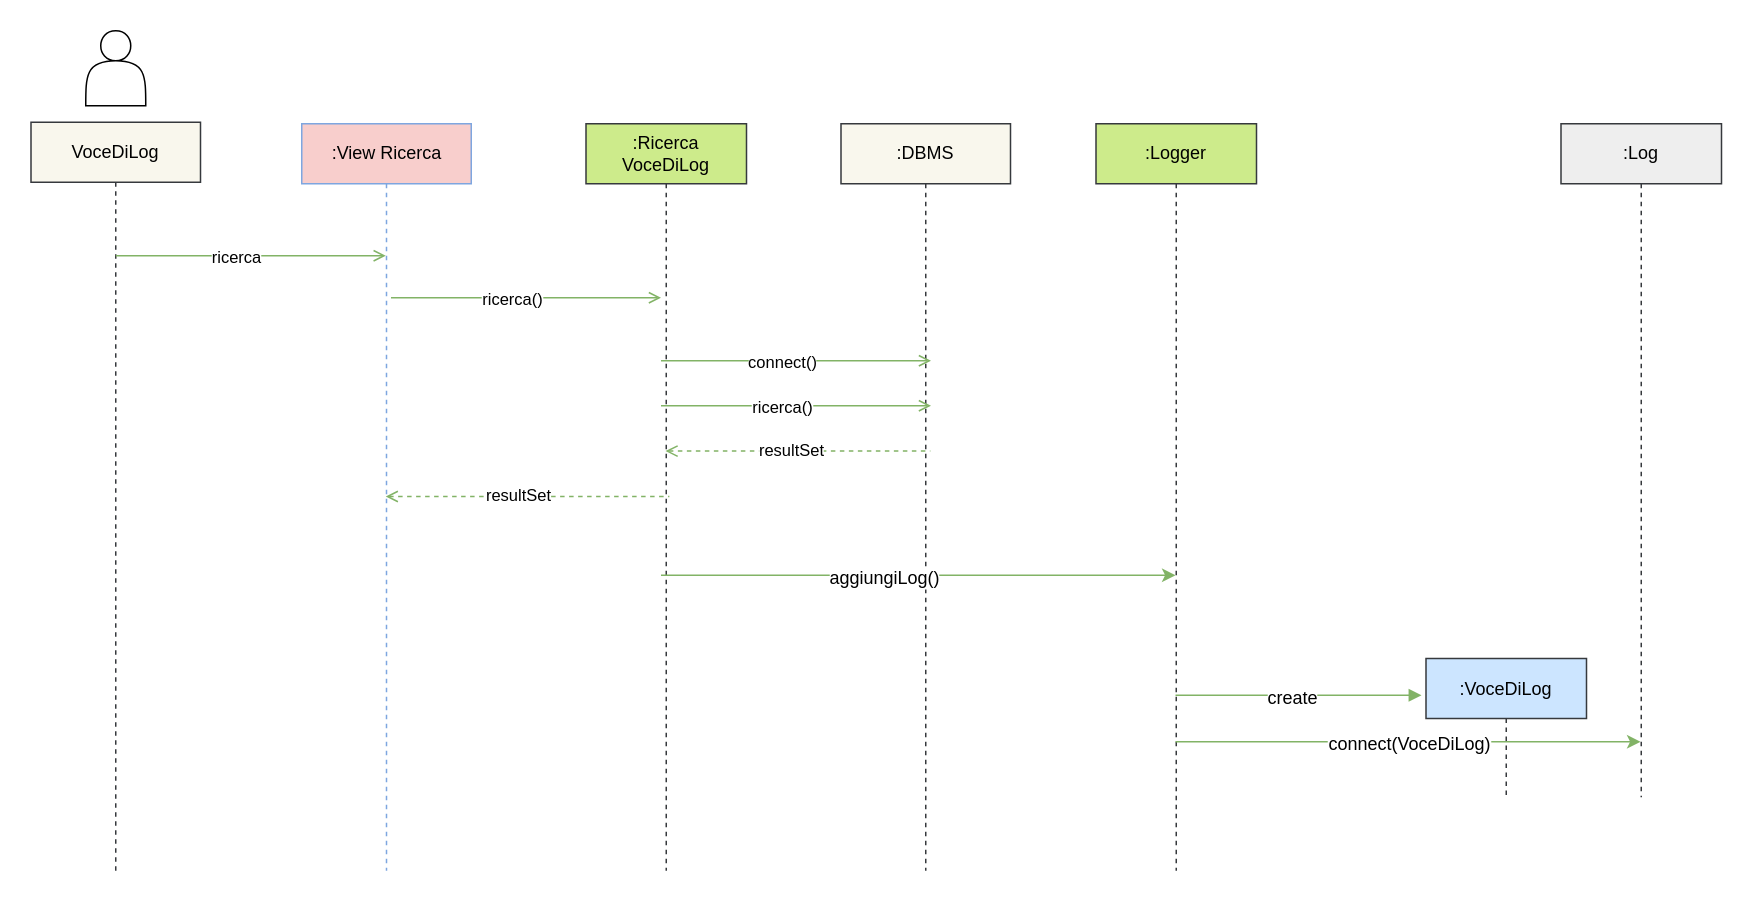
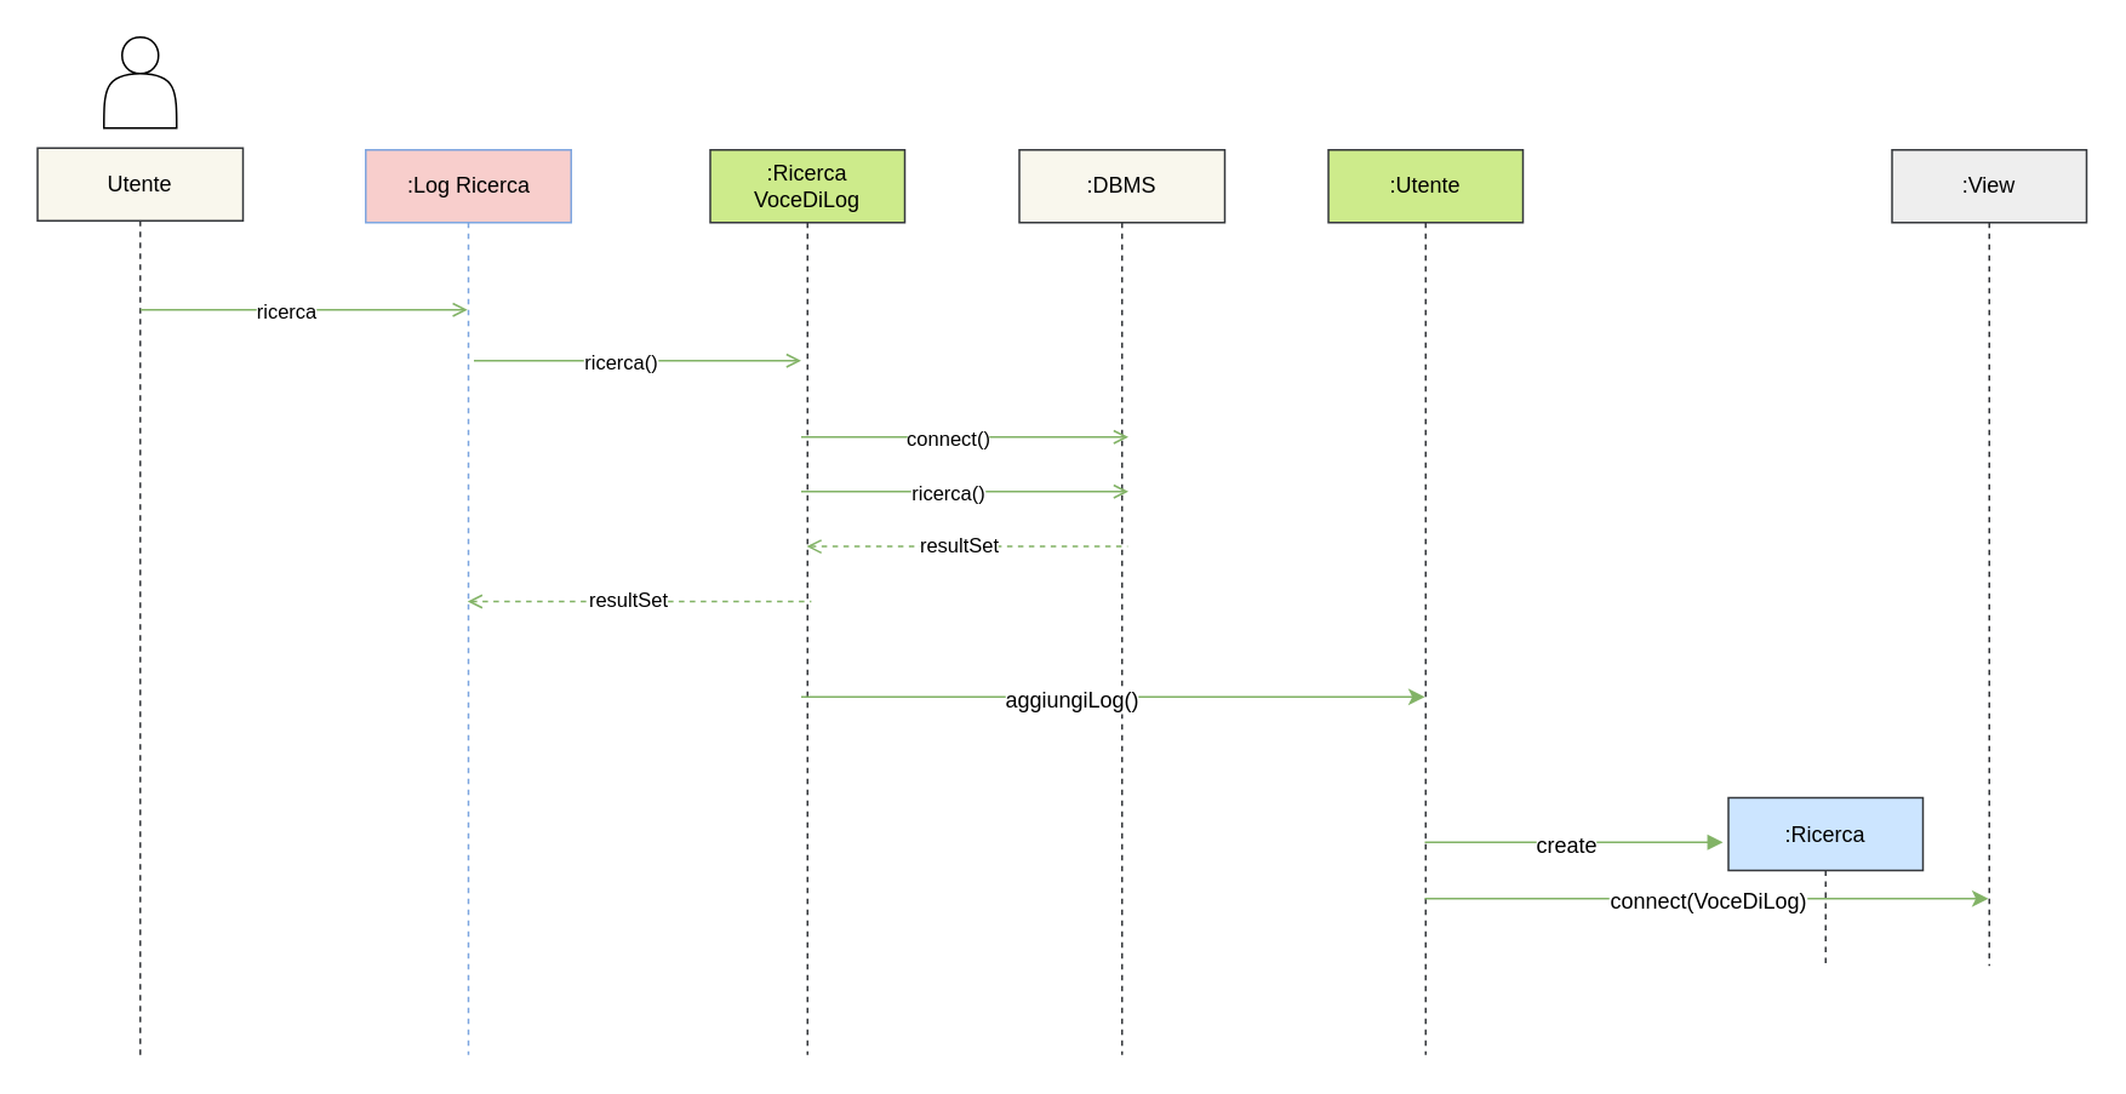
  <mxCell id="0" />
  <mxCell id="1" parent="0" />
- <mxCell id="2" value="&lt;font color=&quot;#000000&quot;&gt;:View Ricerca&lt;/font&gt;" style="shape=umlLifeline;perimeter=lifelinePerimeter;whiteSpace=wrap;html=1;container=0;dropTarget=0;collapsible=0;recursiveResize=0;outlineConnect=0;portConstraint=eastwest;newEdgeStyle={&quot;edgeStyle&quot;:&quot;elbowEdgeStyle&quot;,&quot;elbow&quot;:&quot;vertical&quot;,&quot;curved&quot;:0,&quot;rounded&quot;:0};fillColor=#f8cecc;strokeColor=#7EA6E0;" vertex="1" parent="1"><mxGeometry x="200.5" y="82" width="113" height="498" as="geometry" /></mxCell>
+ <mxCell id="2" value="&lt;font color=&quot;#000000&quot;&gt;:Log Ricerca&lt;/font&gt;" style="shape=umlLifeline;perimeter=lifelinePerimeter;whiteSpace=wrap;html=1;container=0;dropTarget=0;collapsible=0;recursiveResize=0;outlineConnect=0;portConstraint=eastwest;newEdgeStyle={&quot;edgeStyle&quot;:&quot;elbowEdgeStyle&quot;,&quot;elbow&quot;:&quot;vertical&quot;,&quot;curved&quot;:0,&quot;rounded&quot;:0};fillColor=#f8cecc;strokeColor=#7EA6E0;" vertex="1" parent="1"><mxGeometry x="200.5" y="82" width="113" height="498" as="geometry" /></mxCell>
  <mxCell id="3" value="" style="shape=actor;whiteSpace=wrap;html=1;" vertex="1" parent="1"><mxGeometry x="56.5" y="20" width="40" height="50" as="geometry" /></mxCell>
- <mxCell id="4" value="&lt;font color=&quot;#000000&quot;&gt;VoceDiLog&lt;/font&gt;" style="shape=umlLifeline;perimeter=lifelinePerimeter;whiteSpace=wrap;html=1;container=0;dropTarget=0;collapsible=0;recursiveResize=0;outlineConnect=0;portConstraint=eastwest;newEdgeStyle={&quot;edgeStyle&quot;:&quot;elbowEdgeStyle&quot;,&quot;elbow&quot;:&quot;vertical&quot;,&quot;curved&quot;:0,&quot;rounded&quot;:0};fillColor=#f9f7ed;strokeColor=#36393d;" vertex="1" parent="1"><mxGeometry x="20" y="81" width="113" height="499" as="geometry" /></mxCell>
+ <mxCell id="4" value="&lt;font color=&quot;#000000&quot;&gt;Utente&lt;/font&gt;" style="shape=umlLifeline;perimeter=lifelinePerimeter;whiteSpace=wrap;html=1;container=0;dropTarget=0;collapsible=0;recursiveResize=0;outlineConnect=0;portConstraint=eastwest;newEdgeStyle={&quot;edgeStyle&quot;:&quot;elbowEdgeStyle&quot;,&quot;elbow&quot;:&quot;vertical&quot;,&quot;curved&quot;:0,&quot;rounded&quot;:0};fillColor=#f9f7ed;strokeColor=#36393d;" vertex="1" parent="1"><mxGeometry x="20" y="81" width="113" height="499" as="geometry" /></mxCell>
  <mxCell id="5" value="" style="html=1;verticalAlign=bottom;endArrow=open;edgeStyle=elbowEdgeStyle;elbow=vertical;curved=0;rounded=0;fillColor=#d5e8d4;strokeColor=#82b366;endFill=0;" edge="1" parent="1"><mxGeometry relative="1" as="geometry"><mxPoint x="76.5" y="170" as="sourcePoint" /><Array as="points"><mxPoint x="208.5" y="170" /></Array><mxPoint x="256.5" y="170" as="targetPoint" /></mxGeometry></mxCell>
  <mxCell id="6" value="ricerca" style="edgeLabel;html=1;align=center;verticalAlign=middle;resizable=0;points=[];labelBackgroundColor=#ffffff;fontColor=#000000;" vertex="1" connectable="0" parent="5"><mxGeometry x="-0.173" y="3" relative="1" as="geometry"><mxPoint x="6" y="3" as="offset" /></mxGeometry></mxCell>
  <mxCell id="7" value="" style="html=1;verticalAlign=bottom;endArrow=open;edgeStyle=elbowEdgeStyle;elbow=vertical;curved=0;rounded=0;fillColor=#d5e8d4;strokeColor=#82b366;endFill=0;" edge="1" parent="1"><mxGeometry relative="1" as="geometry"><mxPoint x="260" y="198" as="sourcePoint" /><Array as="points"><mxPoint x="392" y="198" /></Array><mxPoint x="440" y="198" as="targetPoint" /></mxGeometry></mxCell>
  <mxCell id="8" value="ricerca()" style="edgeLabel;html=1;align=center;verticalAlign=middle;resizable=0;points=[];labelBackgroundColor=#ffffff;fontColor=#000000;" vertex="1" connectable="0" parent="7"><mxGeometry x="-0.173" y="3" relative="1" as="geometry"><mxPoint x="6" y="3" as="offset" /></mxGeometry></mxCell>
  <mxCell id="9" value="&lt;font color=&quot;#000000&quot;&gt;:Ricerca VoceDiLog&lt;/font&gt;" style="shape=umlLifeline;perimeter=lifelinePerimeter;whiteSpace=wrap;html=1;container=0;dropTarget=0;collapsible=0;recursiveResize=0;outlineConnect=0;portConstraint=eastwest;newEdgeStyle={&quot;edgeStyle&quot;:&quot;elbowEdgeStyle&quot;,&quot;elbow&quot;:&quot;vertical&quot;,&quot;curved&quot;:0,&quot;rounded&quot;:0};fillColor=#cdeb8b;strokeColor=#36393d;" vertex="1" parent="1"><mxGeometry x="390" y="82" width="107" height="498" as="geometry" /></mxCell>
  <mxCell id="10" value="&lt;font color=&quot;#000000&quot;&gt;:DBMS&lt;/font&gt;" style="shape=umlLifeline;perimeter=lifelinePerimeter;whiteSpace=wrap;html=1;container=0;dropTarget=0;collapsible=0;recursiveResize=0;outlineConnect=0;portConstraint=eastwest;newEdgeStyle={&quot;edgeStyle&quot;:&quot;elbowEdgeStyle&quot;,&quot;elbow&quot;:&quot;vertical&quot;,&quot;curved&quot;:0,&quot;rounded&quot;:0};fillColor=#f9f7ed;strokeColor=#36393d;" vertex="1" parent="1"><mxGeometry x="560" y="82" width="113" height="498" as="geometry" /></mxCell>
  <mxCell id="11" value="" style="html=1;verticalAlign=bottom;endArrow=open;edgeStyle=elbowEdgeStyle;elbow=vertical;curved=0;rounded=0;fillColor=#d5e8d4;strokeColor=#82b366;endFill=0;" edge="1" parent="1"><mxGeometry relative="1" as="geometry"><mxPoint x="440" y="240" as="sourcePoint" /><Array as="points"><mxPoint x="572" y="240" /></Array><mxPoint x="620" y="240" as="targetPoint" /></mxGeometry></mxCell>
  <mxCell id="12" value="connect()" style="edgeLabel;html=1;align=center;verticalAlign=middle;resizable=0;points=[];labelBackgroundColor=#ffffff;fontColor=#000000;" vertex="1" connectable="0" parent="11"><mxGeometry x="-0.173" y="3" relative="1" as="geometry"><mxPoint x="6" y="3" as="offset" /></mxGeometry></mxCell>
  <mxCell id="13" value="" style="html=1;verticalAlign=bottom;endArrow=open;edgeStyle=elbowEdgeStyle;elbow=vertical;curved=0;rounded=0;fillColor=#d5e8d4;strokeColor=#82b366;endFill=0;" edge="1" parent="1"><mxGeometry relative="1" as="geometry"><mxPoint x="440" y="270" as="sourcePoint" /><Array as="points"><mxPoint x="572" y="270" /></Array><mxPoint x="620" y="270" as="targetPoint" /></mxGeometry></mxCell>
  <mxCell id="14" value="ricerca()" style="edgeLabel;html=1;align=center;verticalAlign=middle;resizable=0;points=[];labelBackgroundColor=#ffffff;fontColor=#000000;" vertex="1" connectable="0" parent="13"><mxGeometry x="-0.173" y="3" relative="1" as="geometry"><mxPoint x="6" y="3" as="offset" /></mxGeometry></mxCell>
  <mxCell id="15" value="" style="html=1;verticalAlign=bottom;endArrow=none;edgeStyle=elbowEdgeStyle;elbow=vertical;curved=0;rounded=0;fillColor=#d5e8d4;strokeColor=#82b366;endFill=0;entryX=0.461;entryY=0.953;entryDx=0;entryDy=0;entryPerimeter=0;startArrow=open;startFill=0;dashed=1;" edge="1" parent="1" source="9"><mxGeometry relative="1" as="geometry"><mxPoint x="479.999" y="300.21" as="sourcePoint" /><Array as="points"><mxPoint x="633.87" y="300.21" /></Array><mxPoint x="619.57" y="300" as="targetPoint" /></mxGeometry></mxCell>
  <mxCell id="16" value="&lt;font style=&quot;font-size: 11px;&quot;&gt;resultSet&lt;/font&gt;" style="edgeLabel;html=1;align=center;verticalAlign=middle;resizable=0;points=[];fontSize=11;fontFamily=Helvetica;fontColor=#000000;labelBackgroundColor=#ffffff;" vertex="1" connectable="0" parent="15"><mxGeometry x="-0.065" y="1" relative="1" as="geometry"><mxPoint as="offset" /></mxGeometry></mxCell>
  <mxCell id="17" value="" style="html=1;verticalAlign=bottom;endArrow=none;edgeStyle=elbowEdgeStyle;elbow=vertical;curved=0;rounded=0;fillColor=#d5e8d4;strokeColor=#82b366;endFill=0;entryX=0.461;entryY=0.953;entryDx=0;entryDy=0;entryPerimeter=0;startArrow=open;startFill=0;dashed=1;" edge="1" parent="1" source="2"><mxGeometry relative="1" as="geometry"><mxPoint x="270" y="330.26" as="sourcePoint" /><Array as="points"><mxPoint x="459.87" y="330.47" /></Array><mxPoint x="445.57" y="330.26" as="targetPoint" /></mxGeometry></mxCell>
  <mxCell id="18" value="&lt;font style=&quot;font-size: 11px;&quot;&gt;resultSet&lt;/font&gt;" style="edgeLabel;html=1;align=center;verticalAlign=middle;resizable=0;points=[];fontSize=11;fontFamily=Helvetica;fontColor=#000000;labelBackgroundColor=#ffffff;" vertex="1" connectable="0" parent="17"><mxGeometry x="-0.065" y="1" relative="1" as="geometry"><mxPoint as="offset" /></mxGeometry></mxCell>
- <mxCell id="19" value="&lt;font color=&quot;#000000&quot;&gt;:Logger&lt;/font&gt;" style="shape=umlLifeline;perimeter=lifelinePerimeter;whiteSpace=wrap;html=1;container=0;dropTarget=0;collapsible=0;recursiveResize=0;outlineConnect=0;portConstraint=eastwest;newEdgeStyle={&quot;edgeStyle&quot;:&quot;elbowEdgeStyle&quot;,&quot;elbow&quot;:&quot;vertical&quot;,&quot;curved&quot;:0,&quot;rounded&quot;:0};fillColor=#cdeb8b;strokeColor=#36393d;" vertex="1" parent="1"><mxGeometry x="730" y="82" width="107" height="498" as="geometry" /></mxCell>
+ <mxCell id="19" value="&lt;font color=&quot;#000000&quot;&gt;:Utente&lt;/font&gt;" style="shape=umlLifeline;perimeter=lifelinePerimeter;whiteSpace=wrap;html=1;container=0;dropTarget=0;collapsible=0;recursiveResize=0;outlineConnect=0;portConstraint=eastwest;newEdgeStyle={&quot;edgeStyle&quot;:&quot;elbowEdgeStyle&quot;,&quot;elbow&quot;:&quot;vertical&quot;,&quot;curved&quot;:0,&quot;rounded&quot;:0};fillColor=#cdeb8b;strokeColor=#36393d;" vertex="1" parent="1"><mxGeometry x="730" y="82" width="107" height="498" as="geometry" /></mxCell>
  <mxCell id="20" value="" style="html=1;verticalAlign=bottom;endArrow=block;edgeStyle=elbowEdgeStyle;elbow=vertical;curved=0;rounded=0;fillColor=#d5e8d4;strokeColor=#82b366;endFill=1;" edge="1" parent="1"><mxGeometry relative="1" as="geometry"><mxPoint x="783" y="463" as="sourcePoint" /><Array as="points"><mxPoint x="863" y="463" /><mxPoint x="914" y="401" /></Array><mxPoint x="947" y="463" as="targetPoint" /></mxGeometry></mxCell>
  <mxCell id="21" value="&lt;font&gt;create&lt;/font&gt;" style="text;html=1;align=center;verticalAlign=middle;resizable=0;points=[];autosize=1;strokeColor=none;fillColor=none;labelBackgroundColor=#ffffff;fontColor=#000000;" vertex="1" parent="1"><mxGeometry x="831" y="450" width="60" height="30" as="geometry" /></mxCell>
- <mxCell id="22" value="&lt;font color=&quot;#000000&quot;&gt;:VoceDiLog&lt;/font&gt;" style="shape=umlLifeline;perimeter=lifelinePerimeter;whiteSpace=wrap;html=1;container=0;dropTarget=0;collapsible=0;recursiveResize=0;outlineConnect=0;portConstraint=eastwest;newEdgeStyle={&quot;edgeStyle&quot;:&quot;elbowEdgeStyle&quot;,&quot;elbow&quot;:&quot;vertical&quot;,&quot;curved&quot;:0,&quot;rounded&quot;:0};fillColor=#cce5ff;strokeColor=#36393d;" vertex="1" parent="1"><mxGeometry x="950" y="438.5" width="107" height="92.5" as="geometry" /></mxCell>
+ <mxCell id="22" value="&lt;font color=&quot;#000000&quot;&gt;:Ricerca&lt;/font&gt;" style="shape=umlLifeline;perimeter=lifelinePerimeter;whiteSpace=wrap;html=1;container=0;dropTarget=0;collapsible=0;recursiveResize=0;outlineConnect=0;portConstraint=eastwest;newEdgeStyle={&quot;edgeStyle&quot;:&quot;elbowEdgeStyle&quot;,&quot;elbow&quot;:&quot;vertical&quot;,&quot;curved&quot;:0,&quot;rounded&quot;:0};fillColor=#cce5ff;strokeColor=#36393d;" vertex="1" parent="1"><mxGeometry x="950" y="438.5" width="107" height="92.5" as="geometry" /></mxCell>
  <mxCell id="23" value="" style="html=1;verticalAlign=bottom;endArrow=classic;edgeStyle=elbowEdgeStyle;elbow=vertical;curved=0;rounded=0;fillColor=#d5e8d4;strokeColor=#82b366;endFill=1;" edge="1" parent="1" target="25"><mxGeometry relative="1" as="geometry"><mxPoint x="783" y="494" as="sourcePoint" /><Array as="points"><mxPoint x="879.57" y="494" /><mxPoint x="930.57" y="432" /></Array><mxPoint x="1086.57" y="494" as="targetPoint" /></mxGeometry></mxCell>
  <mxCell id="24" value="&lt;font&gt;connect(VoceDiLog)&lt;/font&gt;" style="text;html=1;align=center;verticalAlign=middle;resizable=0;points=[];autosize=1;strokeColor=none;fillColor=none;labelBackgroundColor=#ffffff;fontColor=#000000;" vertex="1" parent="1"><mxGeometry x="863.57" y="481" width="150" height="30" as="geometry" /></mxCell>
- <mxCell id="25" value="&lt;font color=&quot;#000000&quot;&gt;:Log&lt;/font&gt;" style="shape=umlLifeline;perimeter=lifelinePerimeter;whiteSpace=wrap;html=1;container=0;dropTarget=0;collapsible=0;recursiveResize=0;outlineConnect=0;portConstraint=eastwest;newEdgeStyle={&quot;edgeStyle&quot;:&quot;elbowEdgeStyle&quot;,&quot;elbow&quot;:&quot;vertical&quot;,&quot;curved&quot;:0,&quot;rounded&quot;:0};fillColor=#eeeeee;strokeColor=#36393d;" vertex="1" parent="1"><mxGeometry x="1040" y="82" width="107" height="449" as="geometry" /></mxCell>
+ <mxCell id="25" value="&lt;font color=&quot;#000000&quot;&gt;:View&lt;/font&gt;" style="shape=umlLifeline;perimeter=lifelinePerimeter;whiteSpace=wrap;html=1;container=0;dropTarget=0;collapsible=0;recursiveResize=0;outlineConnect=0;portConstraint=eastwest;newEdgeStyle={&quot;edgeStyle&quot;:&quot;elbowEdgeStyle&quot;,&quot;elbow&quot;:&quot;vertical&quot;,&quot;curved&quot;:0,&quot;rounded&quot;:0};fillColor=#eeeeee;strokeColor=#36393d;" vertex="1" parent="1"><mxGeometry x="1040" y="82" width="107" height="449" as="geometry" /></mxCell>
  <mxCell id="26" value="" style="html=1;verticalAlign=bottom;endArrow=classic;edgeStyle=elbowEdgeStyle;elbow=vertical;curved=0;rounded=0;fillColor=#d5e8d4;strokeColor=#82b366;endFill=1;" edge="1" parent="1" target="19"><mxGeometry relative="1" as="geometry"><mxPoint x="439.999" y="383" as="sourcePoint" /><Array as="points"><mxPoint x="529.57" y="383" /><mxPoint x="580.57" y="321" /></Array><mxPoint x="736.57" y="383" as="targetPoint" /></mxGeometry></mxCell>
  <mxCell id="27" value="&lt;font&gt;aggiungiLog()&lt;/font&gt;" style="text;html=1;align=center;verticalAlign=middle;resizable=0;points=[];autosize=1;strokeColor=none;fillColor=none;labelBackgroundColor=#ffffff;fontColor=#000000;" vertex="1" parent="1"><mxGeometry x="538.57" y="370" width="100" height="30" as="geometry" /></mxCell>
